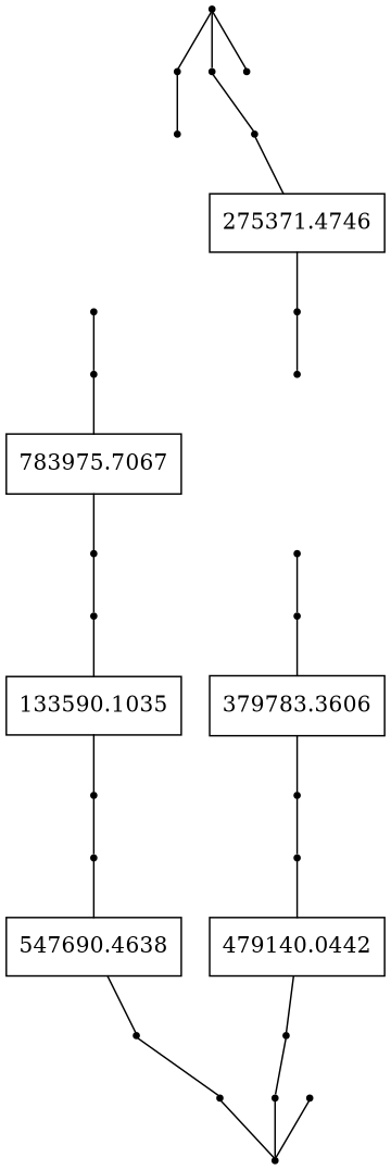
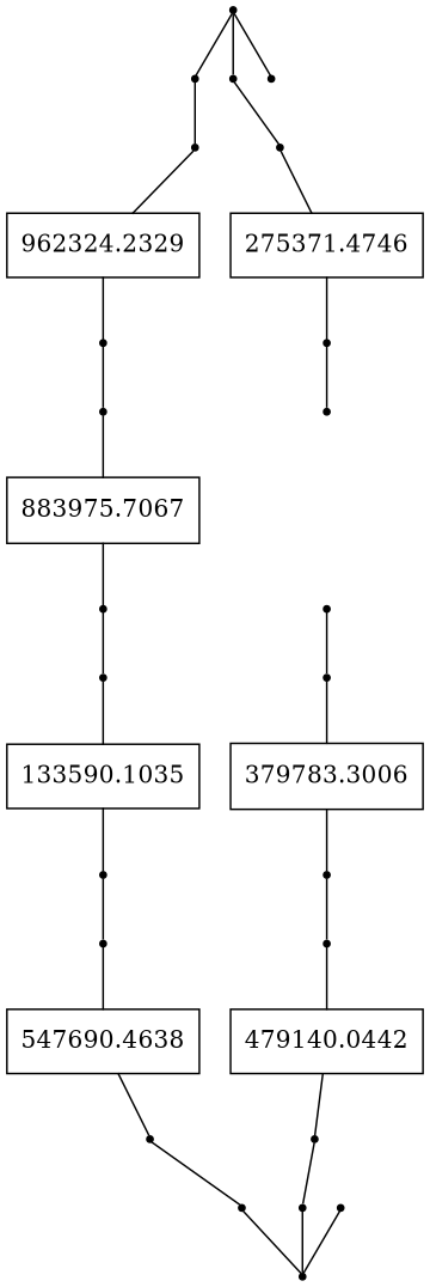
  graph {
    node [shape=point]
    start_2114874018
    start_911312317
    start_428910174
    start_1414147750
    start_415186196
    start_1682463303
+   n7 [label=962324.2329 shape=record]
    end_911312317
    end_2114874018
    end_415186196
    start_1337344609
-   n12 [label=783975.7067 shape=record]
+   n12 [label=883975.7067 shape=record]
    end_1337344609
    start_1113619023
    n15 [label=133590.1035 shape=record]
    end_1113619023
    start_2015781843
    n18 [label=547690.4638 shape=record]
    end_2015781843
    n20 [label=275371.4746 shape=record]
    end_428910174
    end_1682463303
    start_633075331
    end_633075331
    start_1858609436
-   n26 [label=379783.3606 shape=record]
+   n26 [label=379783.3006 shape=record]
    end_1858609436
    start_1920387277
    n29 [label=479140.0442 shape=record]
    end_1920387277
    end_1414147750
    start_2114874018 -- start_911312317
    start_2114874018 -- start_428910174
    start_2114874018 -- start_1414147750
    start_911312317 -- start_415186196
    start_428910174 -- start_1682463303
+   start_415186196 -- n7
    start_1682463303 -- n20
+   n7 -- end_415186196
    end_911312317 -- end_2114874018
    end_415186196 -- start_1337344609
    start_1337344609 -- n12
    n12 -- end_1337344609
    end_1337344609 -- start_1113619023
    start_1113619023 -- n15
    n15 -- end_1113619023
    end_1113619023 -- start_2015781843
    start_2015781843 -- n18
    n18 -- end_2015781843
    end_2015781843 -- end_911312317
    n20 -- end_1682463303
    end_428910174 -- end_2114874018
    end_1682463303 -- start_633075331
    end_633075331 -- start_1858609436
    start_1858609436 -- n26
    n26 -- end_1858609436
    end_1858609436 -- start_1920387277
    start_1920387277 -- n29
    n29 -- end_1920387277
    end_1920387277 -- end_428910174
    end_1414147750 -- end_2114874018
  }
